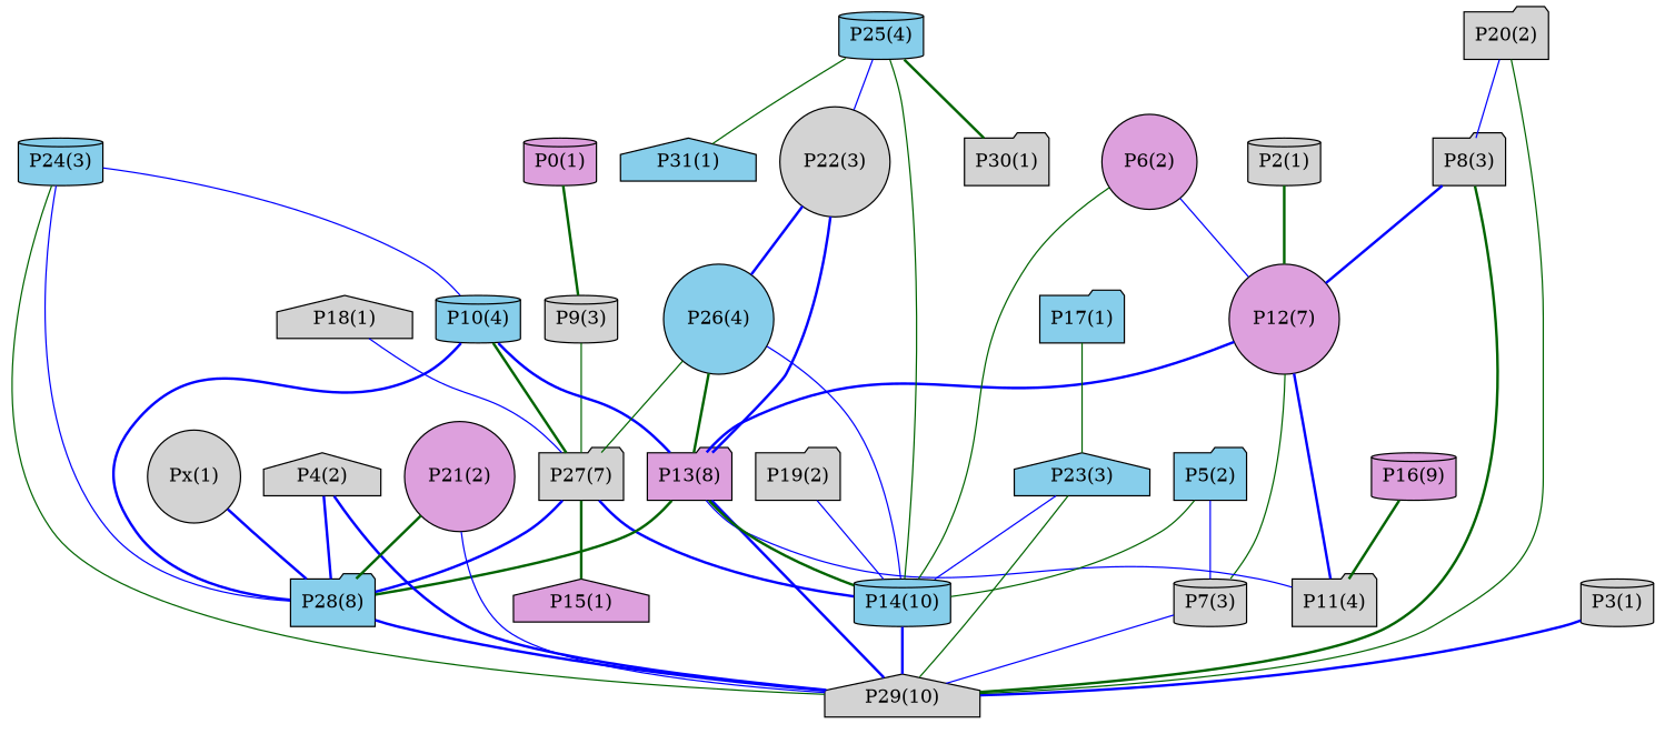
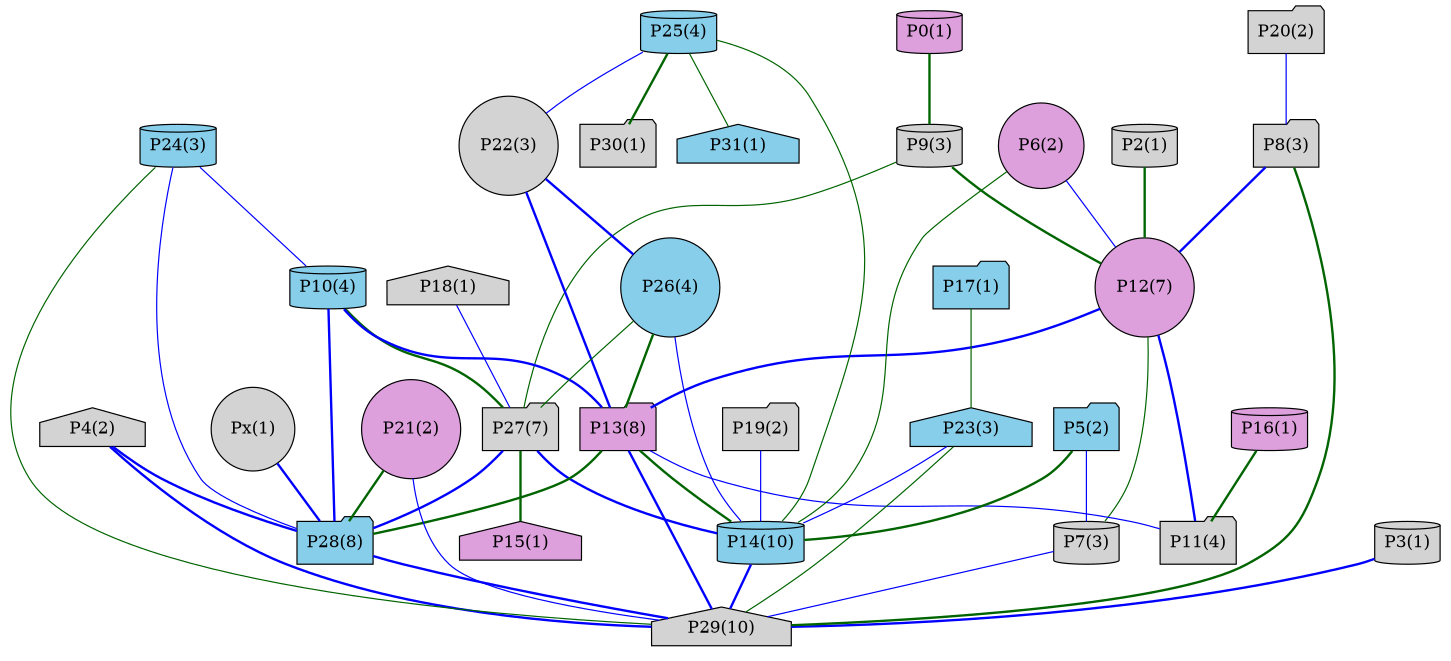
  graph {
    node [fillcolor=lightgrey shape=folder style=filled]
    edge [color=blue style=bold]
    "Px(1)" [shape=circle]
    "P28(8)" [fillcolor=skyblue]
    "P29(10)" [shape=house]
    "P3(1)" [shape=cylinder]
    "P0(1)" [fillcolor=plum shape=cylinder]
    "P9(3)" [shape=cylinder]
    "P12(7)" [fillcolor=plum shape=circle]
    "P27(7)"
    "P7(3)" [shape=cylinder]
    "P11(4)"
    "P13(8)" [fillcolor=plum]
    "P14(10)" [fillcolor=skyblue shape=cylinder]
    "P15(1)" [fillcolor=plum shape=house]
    "P20(2)"
    "P8(3)"
    "P4(2)" [shape=house]
    "P24(3)" [fillcolor=skyblue shape=cylinder]
    "P10(4)" [fillcolor=skyblue shape=cylinder]
    "P2(1)" [shape=cylinder]
    "P5(2)" [fillcolor=skyblue]
    "P21(2)" [fillcolor=plum shape=circle]
-   "P16(1)" [fillcolor=plum shape=cylinder label="P16(9)"]
+   "P16(1)" [fillcolor=plum shape=cylinder]
    "P25(4)" [fillcolor=skyblue shape=cylinder]
    "P30(1)"
    "P31(1)" [fillcolor=skyblue shape=house]
    "P22(3)" [shape=circle]
    "P26(4)" [fillcolor=skyblue shape=circle]
    "P6(2)" [fillcolor=plum shape=circle]
    "P17(1)" [fillcolor=skyblue]
    "P23(3)" [fillcolor=skyblue shape=house]
    "P18(1)" [shape=house]
    "P19(2)"
    "Px(1)" -- "P28(8)"
    "P28(8)" -- "P29(10)"
    "P3(1)" -- "P29(10)"
    "P0(1)" -- "P9(3)" [color=darkgreen]
+   "P9(3)" -- "P12(7)" [color=darkgreen]
    "P9(3)" -- "P27(7)" [color=darkgreen style=solid]
    "P12(7)" -- "P7(3)" [color=darkgreen style=solid]
    "P12(7)" -- "P11(4)"
    "P12(7)" -- "P13(8)"
    "P27(7)" -- "P28(8)"
    "P27(7)" -- "P14(10)"
    "P27(7)" -- "P15(1)" [color=darkgreen]
    "P7(3)" -- "P29(10)" [style=solid]
    "P13(8)" -- "P28(8)" [color=darkgreen]
    "P13(8)" -- "P29(10)"
    "P13(8)" -- "P11(4)" [style=solid]
    "P13(8)" -- "P14(10)" [color=darkgreen]
    "P14(10)" -- "P29(10)"
-   "P20(2)" -- "P29(10)" [color=darkgreen style=solid]
    "P20(2)" -- "P8(3)" [style=solid]
    "P8(3)" -- "P29(10)" [color=darkgreen]
    "P8(3)" -- "P12(7)"
    "P4(2)" -- "P28(8)"
    "P4(2)" -- "P29(10)"
    "P24(3)" -- "P28(8)" [style=solid]
    "P24(3)" -- "P29(10)" [color=darkgreen style=solid]
    "P24(3)" -- "P10(4)" [style=solid]
    "P10(4)" -- "P28(8)"
    "P10(4)" -- "P27(7)" [color=darkgreen]
    "P10(4)" -- "P13(8)"
    "P2(1)" -- "P12(7)" [color=darkgreen]
    "P5(2)" -- "P7(3)" [style=solid]
-   "P5(2)" -- "P14(10)" [color=darkgreen style=solid]
+   "P5(2)" -- "P14(10)" [color=darkgreen]
    "P21(2)" -- "P28(8)" [color=darkgreen]
    "P21(2)" -- "P29(10)" [style=solid]
    "P16(1)" -- "P11(4)" [color=darkgreen]
    "P25(4)" -- "P14(10)" [color=darkgreen style=solid]
    "P25(4)" -- "P30(1)" [color=darkgreen]
    "P25(4)" -- "P31(1)" [color=darkgreen style=solid]
    "P25(4)" -- "P22(3)" [style=solid]
    "P22(3)" -- "P13(8)"
    "P22(3)" -- "P26(4)"
    "P26(4)" -- "P27(7)" [color=darkgreen style=solid]
    "P26(4)" -- "P13(8)" [color=darkgreen]
    "P26(4)" -- "P14(10)" [style=solid]
    "P6(2)" -- "P12(7)" [style=solid]
    "P6(2)" -- "P14(10)" [color=darkgreen style=solid]
    "P17(1)" -- "P23(3)" [color=darkgreen style=solid]
    "P23(3)" -- "P29(10)" [color=darkgreen style=solid]
    "P23(3)" -- "P14(10)" [style=solid]
    "P18(1)" -- "P27(7)" [style=solid]
    "P19(2)" -- "P14(10)" [style=solid]
  }
